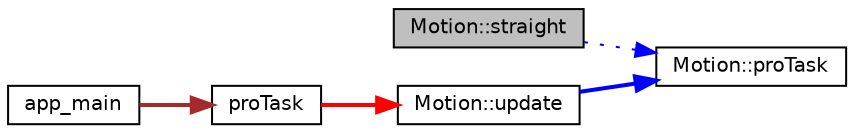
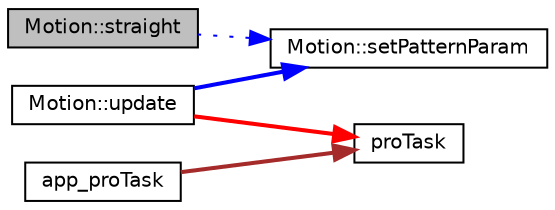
  digraph {
    rankdir=RL
    node [color=black fillcolor=white fontname=Helvetica fontsize=10 shape=record style=filled]
    edge [color=blue dir=back fontname=Helvetica fontsize=10 labelfontname=Helvetica labelfontsize=10 style=bold]
    n1 [fillcolor=grey75 fontcolor=black height=0.2 label="Motion::straight" width=0.4]
-   n2 [height=0.2 label="Motion::proTask" width=0.4]
+   n2 [height=0.2 label="Motion::setPatternParam" width=0.4]
    n3 [height=0.2 label="Motion::update" width=0.4]
    n4 [height=0.2 label=proTask width=0.4]
-   n5 [height=0.2 label=app_main width=0.4]
+   n5 [height=0.2 label=app_proTask width=0.4]
    n2 -> n1 [style=dotted]
    n2 -> n3
-   n3 -> n4 [color=red]
+   n4 -> n3 [color=red]
    n4 -> n5 [color=brown]
  }
